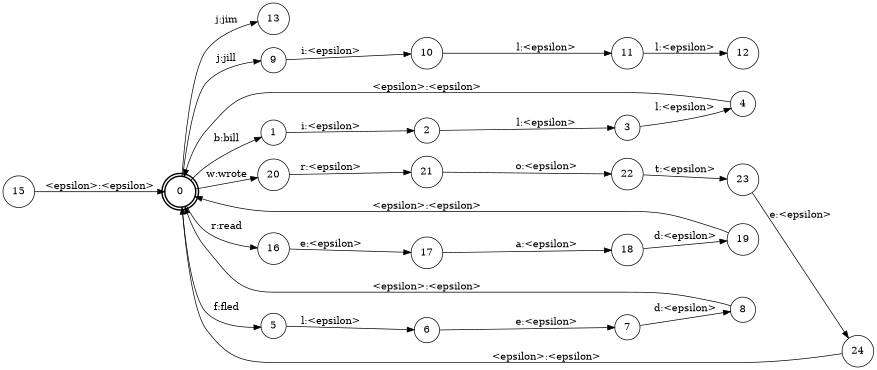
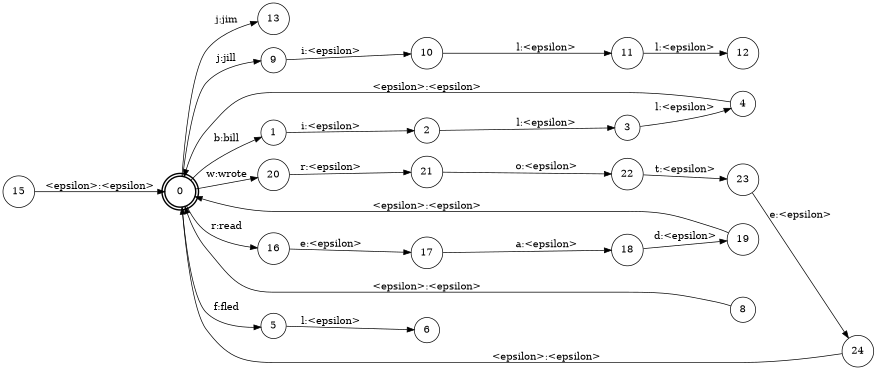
  digraph {
    nodesep=0.25
    rankdir=LR
    ranksep=0.4
    node [fontsize=14 shape=circle style=solid]
    edge [fontsize=14]
    n1 [label=0 shape=doublecircle style=bold]
    n2 [label=13]
    n3 [label=9]
    n4 [label=1]
    n5 [label=16]
    n6 [label=20]
    n7 [label=5]
    n8 [label=10]
    n9 [label=2]
    n10 [label=17]
    n11 [label=21]
    n12 [label=6]
    n13 [label=11]
    n14 [label=3]
    n15 [label=18]
    n16 [label=22]
-   n17 [label=7]
    n18 [label=4]
    n19 [label=8]
    n20 [label=12]
    n21 [label=15]
    n22 [label=19]
    n23 [label=23]
    n24 [label=24]
    n1 -> n2 [label="j:jim"]
    n1 -> n3 [label="j:jill"]
    n1 -> n4 [label="b:bill"]
    n1 -> n5 [label="r:read"]
    n1 -> n6 [label="w:wrote"]
    n1 -> n7 [label="f:fled"]
    n3 -> n8 [label="i:<epsilon>"]
    n4 -> n9 [label="i:<epsilon>"]
    n5 -> n10 [label="e:<epsilon>"]
    n6 -> n11 [label="r:<epsilon>"]
    n7 -> n12 [label="l:<epsilon>"]
    n8 -> n13 [label="l:<epsilon>"]
    n9 -> n14 [label="l:<epsilon>"]
    n10 -> n15 [label="a:<epsilon>"]
    n11 -> n16 [label="o:<epsilon>"]
-   n12 -> n17 [label="e:<epsilon>"]
    n13 -> n20 [label="l:<epsilon>"]
    n14 -> n18 [label="l:<epsilon>"]
    n15 -> n22 [label="d:<epsilon>"]
    n16 -> n23 [label="t:<epsilon>"]
-   n17 -> n19 [label="d:<epsilon>"]
    n18 -> n1 [label="<epsilon>:<epsilon>"]
    n19 -> n1 [label="<epsilon>:<epsilon>"]
    n21 -> n1 [label="<epsilon>:<epsilon>"]
    n22 -> n1 [label="<epsilon>:<epsilon>"]
    n23 -> n24 [label="e:<epsilon>"]
    n24 -> n1 [label="<epsilon>:<epsilon>"]
  }
